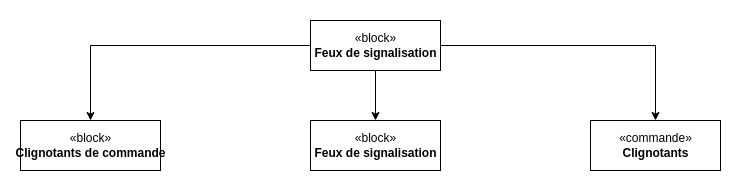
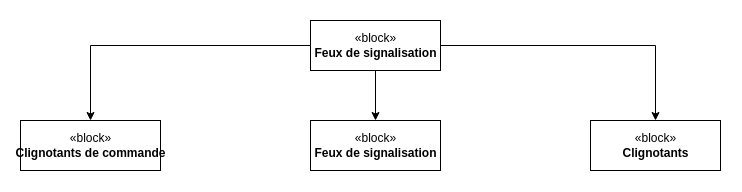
  <mxCell id="0" />
  <mxCell id="1" parent="0" />
  <mxCell id="2" value="" style="edgeStyle=orthogonalEdgeStyle;rounded=0;orthogonalLoop=1;jettySize=auto;html=1;" edge="1" parent="1" source="5" target="6"><mxGeometry relative="1" as="geometry" /></mxCell>
  <mxCell id="3" value="" style="edgeStyle=orthogonalEdgeStyle;rounded=0;orthogonalLoop=1;jettySize=auto;html=1;" edge="1" parent="1" source="5" target="7"><mxGeometry relative="1" as="geometry" /></mxCell>
  <mxCell id="4" value="" style="edgeStyle=orthogonalEdgeStyle;rounded=0;orthogonalLoop=1;jettySize=auto;html=1;" edge="1" parent="1" source="5" target="8"><mxGeometry relative="1" as="geometry" /></mxCell>
  <mxCell id="5" value="«block»&lt;br&gt;&lt;b&gt;Feux de signalisation&lt;/b&gt;" style="html=1;" vertex="1" parent="1"><mxGeometry x="310" y="20" width="130" height="50" as="geometry" /></mxCell>
  <mxCell id="6" value="«block»&lt;br&gt;&lt;b&gt;Clignotants de commande&lt;/b&gt;" style="html=1;" vertex="1" parent="1"><mxGeometry x="20" y="120" width="140" height="50" as="geometry" /></mxCell>
- <mxCell id="7" value="«commande»&lt;br&gt;&lt;b&gt;Clignotants&lt;/b&gt;" style="html=1;" vertex="1" parent="1"><mxGeometry x="590" y="120" width="130" height="50" as="geometry" /></mxCell>
+ <mxCell id="7" value="«block»&lt;br&gt;&lt;b&gt;Clignotants&lt;/b&gt;" style="html=1;" vertex="1" parent="1"><mxGeometry x="590" y="120" width="130" height="50" as="geometry" /></mxCell>
  <mxCell id="8" value="«block»&lt;br&gt;&lt;b&gt;Feux de signalisation&lt;/b&gt;" style="html=1;" vertex="1" parent="1"><mxGeometry x="310" y="120" width="130" height="50" as="geometry" /></mxCell>
